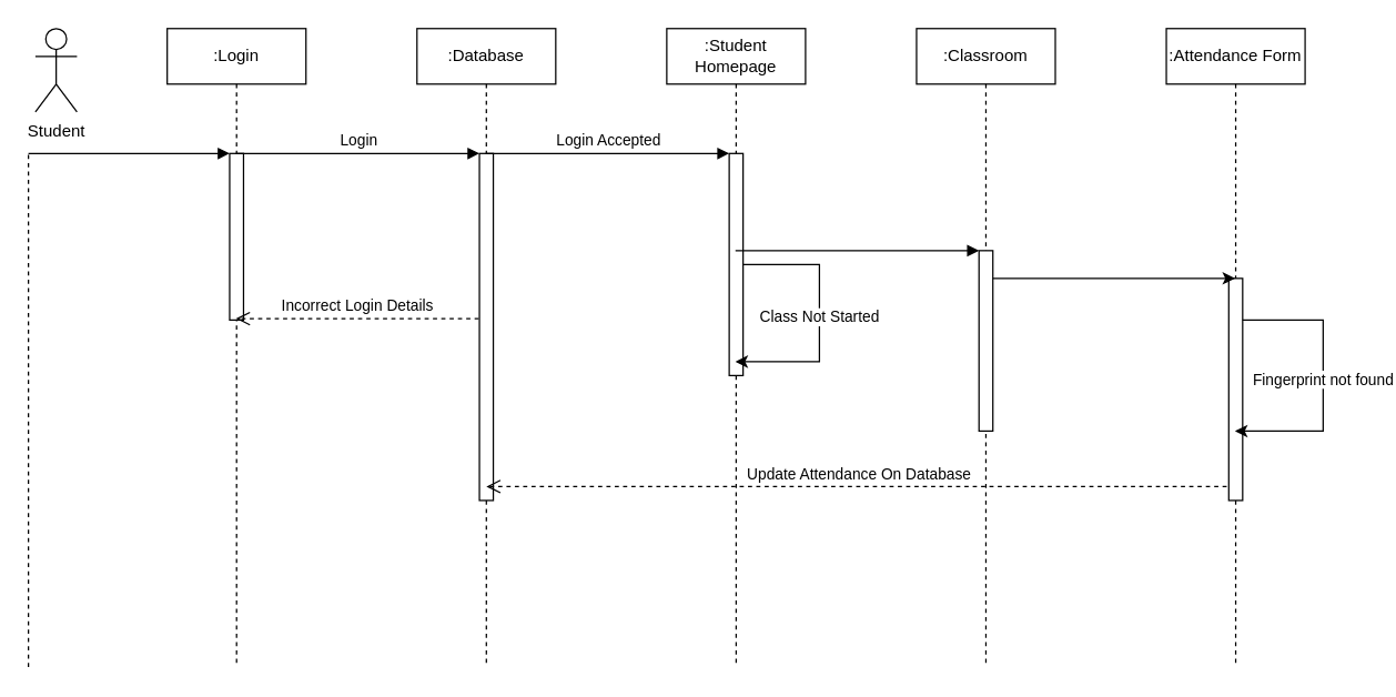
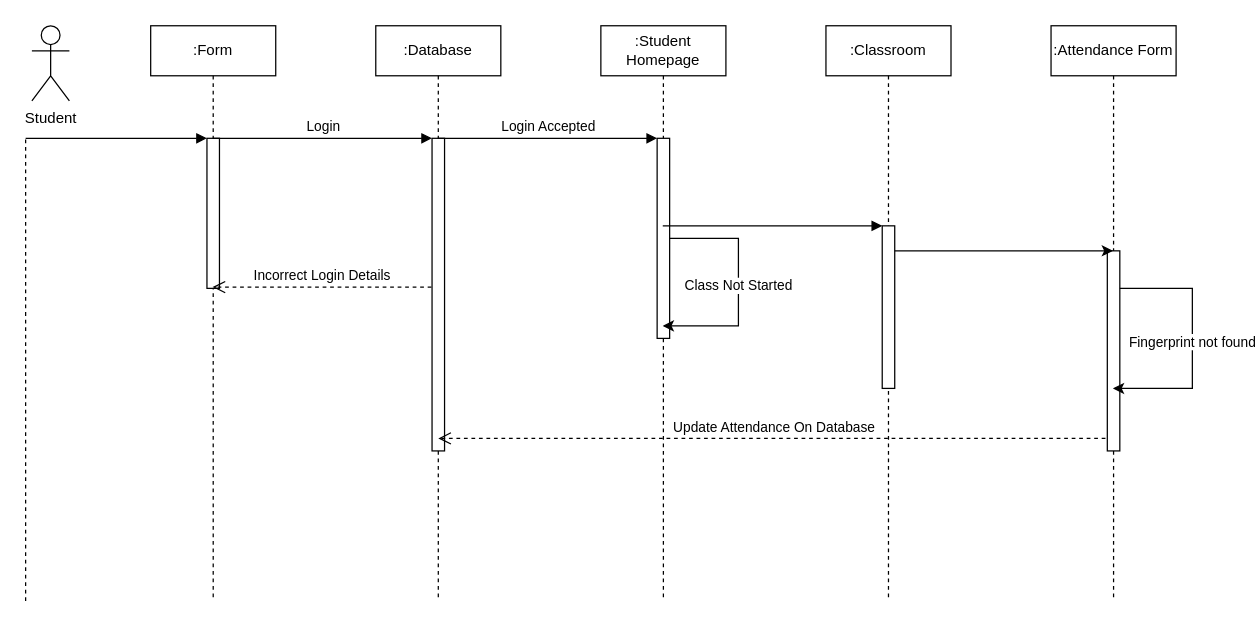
  <mxCell id="0" />
  <mxCell id="1" parent="0" />
  <mxCell id="2" value="Student" style="shape=umlActor;verticalLabelPosition=bottom;verticalAlign=top;html=1;outlineConnect=0;" vertex="1" parent="1"><mxGeometry x="25" y="20" width="30" height="60" as="geometry" /></mxCell>
  <mxCell id="3" value="" style="endArrow=none;dashed=1;html=1;rounded=0;" edge="1" parent="1"><mxGeometry width="50" height="50" relative="1" as="geometry"><mxPoint x="20" y="480" as="sourcePoint" /><mxPoint x="20" y="110" as="targetPoint" /></mxGeometry></mxCell>
- <mxCell id="4" value=":Login" style="shape=umlLifeline;perimeter=lifelinePerimeter;whiteSpace=wrap;html=1;container=1;collapsible=0;recursiveResize=0;outlineConnect=0;" vertex="1" parent="1"><mxGeometry x="120" y="20" width="100" height="460" as="geometry" /></mxCell>
+ <mxCell id="4" value=":Form" style="shape=umlLifeline;perimeter=lifelinePerimeter;whiteSpace=wrap;html=1;container=1;collapsible=0;recursiveResize=0;outlineConnect=0;" vertex="1" parent="1"><mxGeometry x="120" y="20" width="100" height="460" as="geometry" /></mxCell>
  <mxCell id="5" value="" style="html=1;points=[];perimeter=orthogonalPerimeter;" vertex="1" parent="4"><mxGeometry x="45" y="90" width="10" height="120" as="geometry" /></mxCell>
  <mxCell id="6" value="" style="html=1;verticalAlign=bottom;endArrow=block;entryX=0;entryY=0;rounded=0;" edge="1" target="5" parent="4"><mxGeometry relative="1" as="geometry"><mxPoint x="-100" y="90" as="sourcePoint" /></mxGeometry></mxCell>
  <mxCell id="7" value=":Database" style="shape=umlLifeline;perimeter=lifelinePerimeter;whiteSpace=wrap;html=1;container=1;collapsible=0;recursiveResize=0;outlineConnect=0;" vertex="1" parent="1"><mxGeometry x="300" y="20" width="100" height="460" as="geometry" /></mxCell>
  <mxCell id="8" value="" style="html=1;points=[];perimeter=orthogonalPerimeter;" vertex="1" parent="7"><mxGeometry x="45" y="90" width="10" height="250" as="geometry" /></mxCell>
  <mxCell id="9" value="Update Attendance On Database&amp;nbsp;" style="html=1;verticalAlign=bottom;endArrow=open;dashed=1;endSize=8;rounded=0;" edge="1" parent="7" source="15"><mxGeometry relative="1" as="geometry"><mxPoint x="130" y="330" as="sourcePoint" /><mxPoint x="50" y="330" as="targetPoint" /></mxGeometry></mxCell>
  <mxCell id="10" value=":Student Homepage" style="shape=umlLifeline;perimeter=lifelinePerimeter;whiteSpace=wrap;html=1;container=1;collapsible=0;recursiveResize=0;outlineConnect=0;" vertex="1" parent="1"><mxGeometry x="480" y="20" width="100" height="460" as="geometry" /></mxCell>
  <mxCell id="11" value="" style="html=1;points=[];perimeter=orthogonalPerimeter;" vertex="1" parent="10"><mxGeometry x="45" y="90" width="10" height="160" as="geometry" /></mxCell>
  <mxCell id="12" value="Class Not Started" style="edgeStyle=orthogonalEdgeStyle;rounded=0;orthogonalLoop=1;jettySize=auto;html=1;" edge="1" parent="10" source="11" target="10"><mxGeometry relative="1" as="geometry"><mxPoint x="150" y="240" as="targetPoint" /><Array as="points"><mxPoint x="110" y="170" /><mxPoint x="110" y="240" /></Array></mxGeometry></mxCell>
  <mxCell id="13" value=":Classroom" style="shape=umlLifeline;perimeter=lifelinePerimeter;whiteSpace=wrap;html=1;container=1;collapsible=0;recursiveResize=0;outlineConnect=0;" vertex="1" parent="1"><mxGeometry x="660" y="20" width="100" height="460" as="geometry" /></mxCell>
  <mxCell id="14" value="" style="html=1;points=[];perimeter=orthogonalPerimeter;" vertex="1" parent="13"><mxGeometry x="45" y="160" width="10" height="130" as="geometry" /></mxCell>
  <mxCell id="15" value=":Attendance Form" style="shape=umlLifeline;perimeter=lifelinePerimeter;whiteSpace=wrap;html=1;container=1;collapsible=0;recursiveResize=0;outlineConnect=0;" vertex="1" parent="1"><mxGeometry x="840" y="20" width="100" height="460" as="geometry" /></mxCell>
  <mxCell id="16" value="" style="html=1;points=[];perimeter=orthogonalPerimeter;" vertex="1" parent="15"><mxGeometry x="45" y="180" width="10" height="160" as="geometry" /></mxCell>
  <mxCell id="17" value="Fingerprint not found" style="edgeStyle=orthogonalEdgeStyle;rounded=0;orthogonalLoop=1;jettySize=auto;html=1;" edge="1" parent="15" source="16" target="15"><mxGeometry relative="1" as="geometry"><mxPoint x="170" y="290" as="targetPoint" /><Array as="points"><mxPoint x="113" y="210" /><mxPoint x="113" y="290" /></Array></mxGeometry></mxCell>
  <mxCell id="18" value="Login" style="html=1;verticalAlign=bottom;endArrow=block;entryX=0;entryY=0;rounded=0;" edge="1" target="8" parent="1" source="4"><mxGeometry relative="1" as="geometry"><mxPoint x="275" y="110" as="sourcePoint" /></mxGeometry></mxCell>
  <mxCell id="19" value="Incorrect Login Details" style="html=1;verticalAlign=bottom;endArrow=open;dashed=1;endSize=8;rounded=0;" edge="1" parent="1" target="4"><mxGeometry relative="1" as="geometry"><mxPoint x="270" y="229" as="targetPoint" /><mxPoint x="344.5" y="229" as="sourcePoint" /></mxGeometry></mxCell>
  <mxCell id="20" value="Login Accepted" style="html=1;verticalAlign=bottom;endArrow=block;entryX=0;entryY=0;rounded=0;" edge="1" target="11" parent="1" source="7"><mxGeometry relative="1" as="geometry"><mxPoint x="455" y="110" as="sourcePoint" /></mxGeometry></mxCell>
  <mxCell id="21" value="" style="html=1;verticalAlign=bottom;endArrow=block;entryX=0;entryY=0;rounded=0;" edge="1" target="14" parent="1" source="10"><mxGeometry relative="1" as="geometry"><mxPoint x="635" y="180" as="sourcePoint" /></mxGeometry></mxCell>
  <mxCell id="22" style="edgeStyle=orthogonalEdgeStyle;rounded=0;orthogonalLoop=1;jettySize=auto;html=1;" edge="1" parent="1" source="14" target="15"><mxGeometry relative="1" as="geometry"><Array as="points"><mxPoint x="780" y="200" /><mxPoint x="780" y="200" /></Array></mxGeometry></mxCell>
